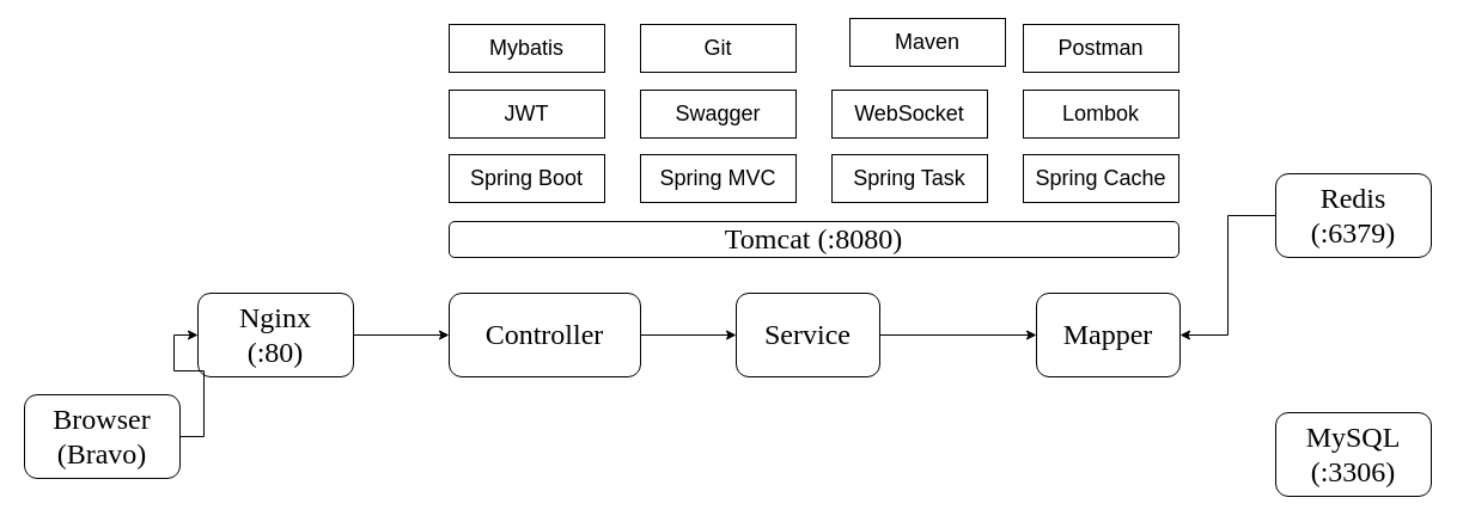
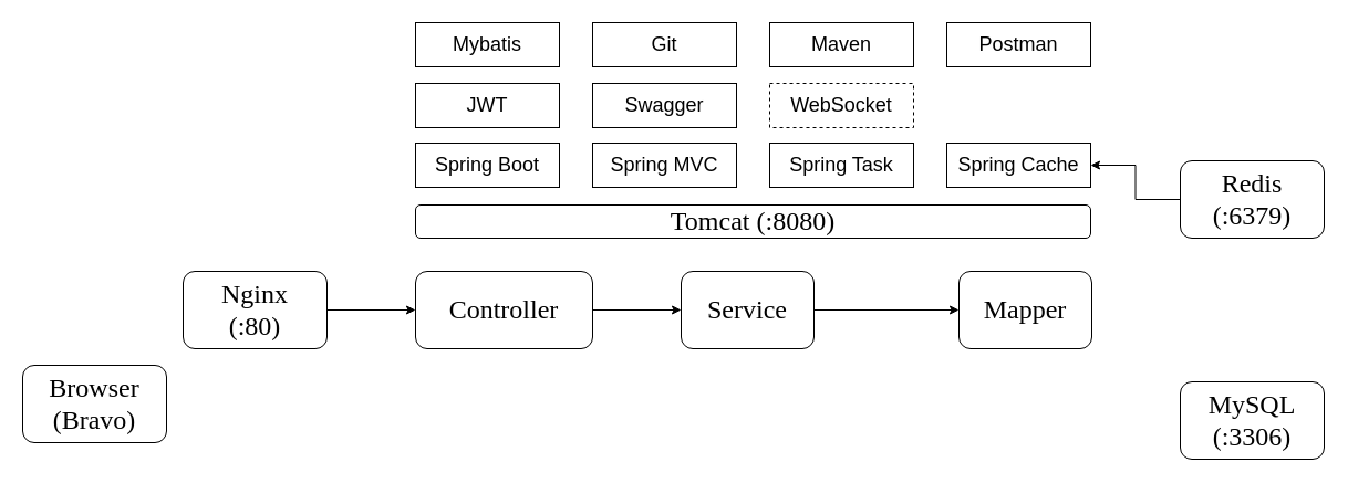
  <mxCell id="0" />
  <mxCell id="1" parent="0" />
  <mxCell id="2" style="edgeStyle=orthogonalEdgeStyle;rounded=0;orthogonalLoop=1;jettySize=auto;html=1;exitX=1;exitY=0.5;exitDx=0;exitDy=0;entryX=0;entryY=0.5;entryDx=0;entryDy=0;" edge="1" parent="1" source="3" target="5"><mxGeometry relative="1" as="geometry" /></mxCell>
  <mxCell id="3" value="&lt;p&gt;&lt;font face=&quot;Verdana&quot; style=&quot;font-size: 24px;&quot;&gt;Nginx&lt;br&gt;(:80)&lt;/font&gt;&lt;/p&gt;" style="rounded=1;whiteSpace=wrap;html=1;" vertex="1" parent="1"><mxGeometry x="165" y="245" width="130" height="70" as="geometry" /></mxCell>
  <mxCell id="4" style="edgeStyle=orthogonalEdgeStyle;rounded=0;orthogonalLoop=1;jettySize=auto;html=1;entryX=0;entryY=0.5;entryDx=0;entryDy=0;" edge="1" parent="1" source="5" target="13"><mxGeometry relative="1" as="geometry" /></mxCell>
  <mxCell id="5" value="&lt;p&gt;&lt;font face=&quot;Verdana&quot; style=&quot;font-size: 24px;&quot;&gt;Controller&lt;/font&gt;&lt;/p&gt;" style="rounded=1;whiteSpace=wrap;html=1;" vertex="1" parent="1"><mxGeometry x="375" y="245" width="160" height="70" as="geometry" /></mxCell>
  <mxCell id="6" value="&lt;p&gt;&lt;font face=&quot;Verdana&quot; style=&quot;font-size: 24px;&quot;&gt;MySQL&lt;br&gt;&lt;/font&gt;&lt;span style=&quot;font-family: Verdana; font-size: 24px;&quot;&gt;(:3306)&lt;/span&gt;&lt;font face=&quot;Verdana&quot; style=&quot;font-size: 24px;&quot;&gt;&lt;br&gt;&lt;/font&gt;&lt;/p&gt;" style="rounded=1;whiteSpace=wrap;html=1;" vertex="1" parent="1"><mxGeometry x="1066" y="345" width="130" height="70" as="geometry" /></mxCell>
- <mxCell id="7" style="edgeStyle=orthogonalEdgeStyle;rounded=0;orthogonalLoop=1;jettySize=auto;html=1;entryX=1;entryY=0.5;entryDx=0;entryDy=0;" edge="1" parent="1" source="8" target="11"><mxGeometry relative="1" as="geometry" /></mxCell>
+ <mxCell id="7" style="edgeStyle=orthogonalEdgeStyle;rounded=0;orthogonalLoop=1;jettySize=auto;html=1;" edge="1" parent="1" source="8" target="18"><mxGeometry relative="1" as="geometry" /></mxCell>
  <mxCell id="8" value="&lt;p&gt;&lt;font face=&quot;Verdana&quot; style=&quot;font-size: 24px;&quot;&gt;Redis&lt;br&gt;&lt;/font&gt;&lt;span style=&quot;font-family: Verdana; font-size: 24px;&quot;&gt;(:6379&lt;/span&gt;&lt;span style=&quot;font-family: Verdana; font-size: 24px; background-color: initial;&quot;&gt;)&lt;/span&gt;&lt;/p&gt;" style="rounded=1;whiteSpace=wrap;html=1;" vertex="1" parent="1"><mxGeometry x="1066" y="145" width="130" height="70" as="geometry" /></mxCell>
- <mxCell id="9" style="edgeStyle=orthogonalEdgeStyle;rounded=0;orthogonalLoop=1;jettySize=auto;html=1;entryX=0;entryY=0.5;entryDx=0;entryDy=0;" edge="1" parent="1" source="10" target="3"><mxGeometry relative="1" as="geometry" /></mxCell>
  <mxCell id="10" value="&lt;p&gt;&lt;font face=&quot;Verdana&quot;&gt;&lt;span style=&quot;font-size: 24px;&quot;&gt;Browser&lt;br&gt;(Bravo)&lt;/span&gt;&lt;/font&gt;&lt;/p&gt;" style="rounded=1;whiteSpace=wrap;html=1;" vertex="1" parent="1"><mxGeometry x="20" y="330" width="130" height="70" as="geometry" /></mxCell>
  <mxCell id="11" value="&lt;p&gt;&lt;font face=&quot;Verdana&quot;&gt;&lt;span style=&quot;font-size: 24px;&quot;&gt;Mapper&lt;/span&gt;&lt;/font&gt;&lt;/p&gt;" style="rounded=1;whiteSpace=wrap;html=1;" vertex="1" parent="1"><mxGeometry x="866" y="245" width="120" height="70" as="geometry" /></mxCell>
  <mxCell id="12" value="" style="edgeStyle=orthogonalEdgeStyle;rounded=0;orthogonalLoop=1;jettySize=auto;html=1;" edge="1" parent="1" source="13" target="11"><mxGeometry relative="1" as="geometry" /></mxCell>
  <mxCell id="13" value="&lt;p&gt;&lt;font face=&quot;Verdana&quot;&gt;&lt;span style=&quot;font-size: 24px;&quot;&gt;Service&lt;/span&gt;&lt;/font&gt;&lt;/p&gt;" style="rounded=1;whiteSpace=wrap;html=1;" vertex="1" parent="1"><mxGeometry x="615" y="245" width="120" height="70" as="geometry" /></mxCell>
  <mxCell id="14" value="&lt;p&gt;&lt;font face=&quot;Verdana&quot;&gt;&lt;span style=&quot;font-size: 24px;&quot;&gt;Tomcat (:8&lt;/span&gt;&lt;/font&gt;&lt;span style=&quot;font-size: 24px; font-family: Verdana; background-color: initial;&quot;&gt;080)&lt;/span&gt;&lt;/p&gt;" style="rounded=1;whiteSpace=wrap;html=1;" vertex="1" parent="1"><mxGeometry x="375" y="185" width="610" height="30" as="geometry" /></mxCell>
  <mxCell id="15" value="&lt;font style=&quot;font-size: 18px;&quot;&gt;Spring Boot&lt;/font&gt;" style="rounded=0;whiteSpace=wrap;html=1;" vertex="1" parent="1"><mxGeometry x="375" y="129" width="130" height="40" as="geometry" /></mxCell>
  <mxCell id="16" value="&lt;font style=&quot;font-size: 18px;&quot;&gt;Spring Task&lt;/font&gt;" style="rounded=0;whiteSpace=wrap;html=1;" vertex="1" parent="1"><mxGeometry x="695" y="129" width="130" height="40" as="geometry" /></mxCell>
  <mxCell id="17" value="&lt;font style=&quot;font-size: 18px;&quot;&gt;Spring MVC&lt;/font&gt;" style="rounded=0;whiteSpace=wrap;html=1;" vertex="1" parent="1"><mxGeometry x="535" y="129" width="130" height="40" as="geometry" /></mxCell>
  <mxCell id="18" value="&lt;font style=&quot;font-size: 18px;&quot;&gt;Spring Cache&lt;/font&gt;" style="rounded=0;whiteSpace=wrap;html=1;" vertex="1" parent="1"><mxGeometry x="855" y="129" width="130" height="40" as="geometry" /></mxCell>
  <mxCell id="19" value="&lt;span style=&quot;font-size: 18px;&quot;&gt;Swagger&lt;/span&gt;" style="rounded=0;whiteSpace=wrap;html=1;" vertex="1" parent="1"><mxGeometry x="535" y="75" width="130" height="40" as="geometry" /></mxCell>
  <mxCell id="20" value="&lt;span style=&quot;font-size: 18px;&quot;&gt;JWT&lt;/span&gt;" style="rounded=0;whiteSpace=wrap;html=1;" vertex="1" parent="1"><mxGeometry x="375" y="75" width="130" height="40" as="geometry" /></mxCell>
- <mxCell id="21" value="&lt;span style=&quot;font-size: 18px;&quot;&gt;WebSocket&lt;/span&gt;" style="rounded=0;whiteSpace=wrap;html=1;" vertex="1" parent="1"><mxGeometry x="695" y="75" width="130" height="40" as="geometry" /></mxCell>
- <mxCell id="22" value="&lt;span style=&quot;font-size: 18px;&quot;&gt;Lombok&lt;/span&gt;" style="rounded=0;whiteSpace=wrap;html=1;" vertex="1" parent="1"><mxGeometry x="855" y="75" width="130" height="40" as="geometry" /></mxCell>
+ <mxCell id="21" value="&lt;span style=&quot;font-size: 18px;&quot;&gt;WebSocket&lt;/span&gt;" style="rounded=0;whiteSpace=wrap;html=1;dashed=1;" vertex="1" parent="1"><mxGeometry x="695" y="75" width="130" height="40" as="geometry" /></mxCell>
  <mxCell id="23" value="&lt;span style=&quot;font-size: 18px;&quot;&gt;Mybatis&lt;/span&gt;" style="rounded=0;whiteSpace=wrap;html=1;" vertex="1" parent="1"><mxGeometry x="375" y="20" width="130" height="40" as="geometry" /></mxCell>
  <mxCell id="24" value="&lt;span style=&quot;font-size: 18px;&quot;&gt;Git&lt;/span&gt;" style="rounded=0;whiteSpace=wrap;html=1;" vertex="1" parent="1"><mxGeometry x="535" y="20" width="130" height="40" as="geometry" /></mxCell>
  <mxCell id="25" value="&lt;span style=&quot;font-size: 18px;&quot;&gt;Postman&lt;/span&gt;" style="rounded=0;whiteSpace=wrap;html=1;" vertex="1" parent="1"><mxGeometry x="855" y="20" width="130" height="40" as="geometry" /></mxCell>
- <mxCell id="26" value="&lt;span style=&quot;font-size: 18px;&quot;&gt;Maven&lt;/span&gt;" style="rounded=0;whiteSpace=wrap;html=1;" vertex="1" parent="1"><mxGeometry x="710" y="15" width="130" height="40" as="geometry" /></mxCell>
+ <mxCell id="26" value="&lt;span style=&quot;font-size: 18px;&quot;&gt;Maven&lt;/span&gt;" style="rounded=0;whiteSpace=wrap;html=1;" vertex="1" parent="1"><mxGeometry x="695" y="20" width="130" height="40" as="geometry" /></mxCell>
